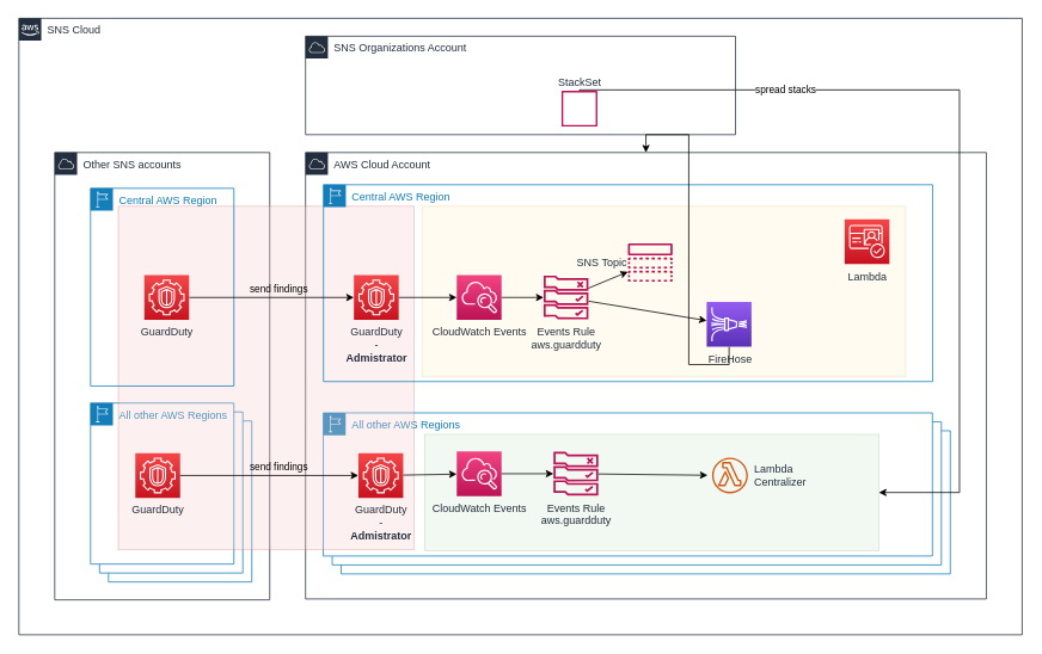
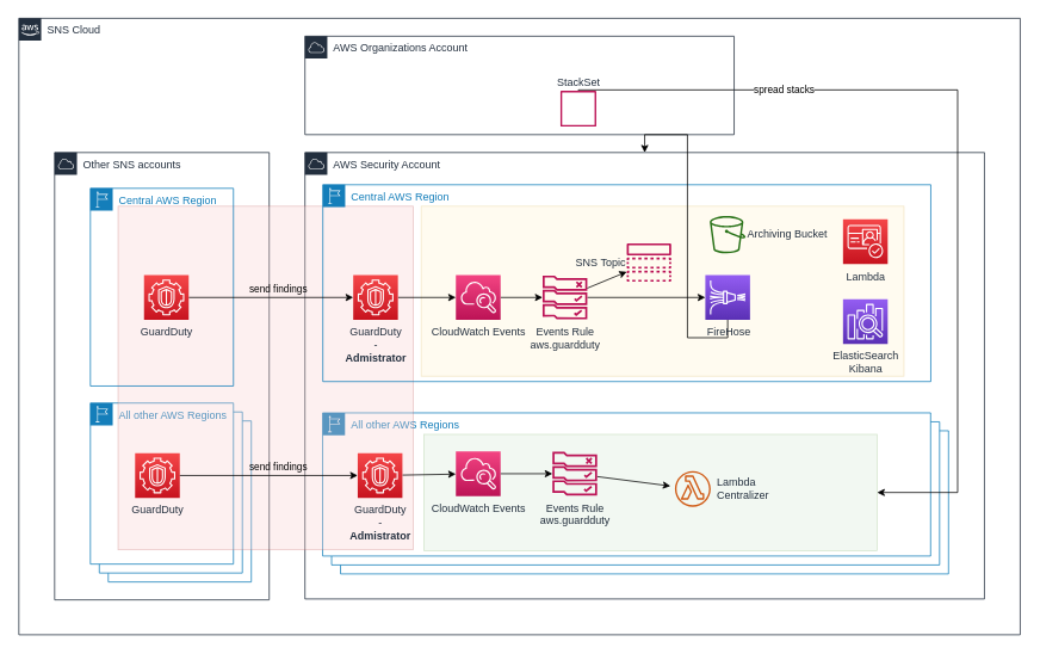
  <mxCell id="0" />
  <mxCell id="1" parent="0" />
  <mxCell id="2" value="SNS Cloud" style="points=[[0,0],[0.25,0],[0.5,0],[0.75,0],[1,0],[1,0.25],[1,0.5],[1,0.75],[1,1],[0.75,1],[0.5,1],[0.25,1],[0,1],[0,0.75],[0,0.5],[0,0.25]];outlineConnect=0;gradientColor=none;html=1;whiteSpace=wrap;fontSize=12;fontStyle=0;shape=mxgraph.aws4.group;grIcon=mxgraph.aws4.group_aws_cloud_alt;strokeColor=#232F3E;fillColor=none;verticalAlign=top;align=left;spacingLeft=30;fontColor=#232F3E;dashed=0;" parent="1" vertex="1"><mxGeometry x="20" y="20" width="1120" height="689" as="geometry" /></mxCell>
  <mxCell id="3" value="All other AWS Regions" style="points=[[0,0],[0.25,0],[0.5,0],[0.75,0],[1,0],[1,0.25],[1,0.5],[1,0.75],[1,1],[0.75,1],[0.5,1],[0.25,1],[0,1],[0,0.75],[0,0.5],[0,0.25]];outlineConnect=0;gradientColor=none;html=1;whiteSpace=wrap;fontSize=12;fontStyle=0;shape=mxgraph.aws4.group;grIcon=mxgraph.aws4.group_region;strokeColor=#147EBA;fillColor=#ffffff;verticalAlign=top;align=left;spacingLeft=30;fontColor=#147EBA;dashed=0;" parent="1" vertex="1"><mxGeometry x="379.786" y="481" width="680" height="160" as="geometry" /></mxCell>
  <mxCell id="4" value="All other AWS Regions" style="points=[[0,0],[0.25,0],[0.5,0],[0.75,0],[1,0],[1,0.25],[1,0.5],[1,0.75],[1,1],[0.75,1],[0.5,1],[0.25,1],[0,1],[0,0.75],[0,0.5],[0,0.25]];outlineConnect=0;gradientColor=none;html=1;whiteSpace=wrap;fontSize=12;fontStyle=0;shape=mxgraph.aws4.group;grIcon=mxgraph.aws4.group_region;strokeColor=#147EBA;fillColor=#ffffff;verticalAlign=top;align=left;spacingLeft=30;fontColor=#147EBA;dashed=0;" parent="1" vertex="1"><mxGeometry x="369.786" y="471" width="680" height="160" as="geometry" /></mxCell>
  <mxCell id="5" value="All other AWS Regions" style="points=[[0,0],[0.25,0],[0.5,0],[0.75,0],[1,0],[1,0.25],[1,0.5],[1,0.75],[1,1],[0.75,1],[0.5,1],[0.25,1],[0,1],[0,0.75],[0,0.5],[0,0.25]];outlineConnect=0;gradientColor=none;html=1;whiteSpace=wrap;fontSize=12;fontStyle=0;shape=mxgraph.aws4.group;grIcon=mxgraph.aws4.group_region;strokeColor=#147EBA;fillColor=#ffffff;verticalAlign=top;align=left;spacingLeft=30;fontColor=#147EBA;dashed=0;" parent="1" vertex="1"><mxGeometry x="359.786" y="461" width="680" height="160" as="geometry" /></mxCell>
- <mxCell id="6" value="AWS Cloud Account" style="points=[[0,0],[0.25,0],[0.5,0],[0.75,0],[1,0],[1,0.25],[1,0.5],[1,0.75],[1,1],[0.75,1],[0.5,1],[0.25,1],[0,1],[0,0.75],[0,0.5],[0,0.25]];outlineConnect=0;gradientColor=none;html=1;whiteSpace=wrap;fontSize=12;fontStyle=0;shape=mxgraph.aws4.group;grIcon=mxgraph.aws4.group_aws_cloud;strokeColor=#232F3E;fillColor=none;verticalAlign=top;align=left;spacingLeft=30;fontColor=#232F3E;dashed=0;" parent="1" vertex="1"><mxGeometry x="340" y="170" width="760" height="499" as="geometry" /></mxCell>
+ <mxCell id="6" value="AWS Security Account" style="points=[[0,0],[0.25,0],[0.5,0],[0.75,0],[1,0],[1,0.25],[1,0.5],[1,0.75],[1,1],[0.75,1],[0.5,1],[0.25,1],[0,1],[0,0.75],[0,0.5],[0,0.25]];outlineConnect=0;gradientColor=none;html=1;whiteSpace=wrap;fontSize=12;fontStyle=0;shape=mxgraph.aws4.group;grIcon=mxgraph.aws4.group_aws_cloud;strokeColor=#232F3E;fillColor=none;verticalAlign=top;align=left;spacingLeft=30;fontColor=#232F3E;dashed=0;" parent="1" vertex="1"><mxGeometry x="340" y="170" width="760" height="499" as="geometry" /></mxCell>
  <mxCell id="7" value="spread stacks" style="edgeStyle=orthogonalEdgeStyle;rounded=0;orthogonalLoop=1;jettySize=auto;html=1;entryX=1;entryY=0.5;entryDx=0;entryDy=0;" parent="1" source="17" target="13" edge="1"><mxGeometry x="-0.522" relative="1" as="geometry"><mxPoint x="1194.786" y="344" as="targetPoint" /><Array as="points"><mxPoint x="1070" y="100" /><mxPoint x="1070" y="550" /></Array><mxPoint as="offset" /></mxGeometry></mxCell>
  <mxCell id="8" value="" style="points=[[0,0],[0.25,0],[0.5,0],[0.75,0],[1,0],[1,0.25],[1,0.5],[1,0.75],[1,1],[0.75,1],[0.5,1],[0.25,1],[0,1],[0,0.75],[0,0.5],[0,0.25]];outlineConnect=0;gradientColor=none;html=1;whiteSpace=wrap;fontSize=12;fontStyle=0;shape=mxgraph.aws4.group;grIcon=mxgraph.aws4.group_region;strokeColor=#147EBA;fillColor=#ffffff;verticalAlign=top;align=left;spacingLeft=30;fontColor=#147EBA;dashed=0;" parent="1" vertex="1"><mxGeometry x="120" y="470" width="160" height="180" as="geometry" /></mxCell>
  <mxCell id="9" value="" style="points=[[0,0],[0.25,0],[0.5,0],[0.75,0],[1,0],[1,0.25],[1,0.5],[1,0.75],[1,1],[0.75,1],[0.5,1],[0.25,1],[0,1],[0,0.75],[0,0.5],[0,0.25]];outlineConnect=0;gradientColor=none;html=1;whiteSpace=wrap;fontSize=12;fontStyle=0;shape=mxgraph.aws4.group;grIcon=mxgraph.aws4.group_region;strokeColor=#147EBA;fillColor=#ffffff;verticalAlign=top;align=left;spacingLeft=30;fontColor=#147EBA;dashed=0;" parent="1" vertex="1"><mxGeometry x="110" y="460" width="160" height="180" as="geometry" /></mxCell>
  <mxCell id="10" value="All other AWS Regions" style="points=[[0,0],[0.25,0],[0.5,0],[0.75,0],[1,0],[1,0.25],[1,0.5],[1,0.75],[1,1],[0.75,1],[0.5,1],[0.25,1],[0,1],[0,0.75],[0,0.5],[0,0.25]];outlineConnect=0;gradientColor=none;html=1;whiteSpace=wrap;fontSize=12;fontStyle=0;shape=mxgraph.aws4.group;grIcon=mxgraph.aws4.group_region;strokeColor=#147EBA;fillColor=#ffffff;verticalAlign=top;align=left;spacingLeft=30;fontColor=#147EBA;dashed=0;" parent="1" vertex="1"><mxGeometry x="100" y="450" width="160" height="180" as="geometry" /></mxCell>
  <mxCell id="11" value="Other SNS accounts" style="points=[[0,0],[0.25,0],[0.5,0],[0.75,0],[1,0],[1,0.25],[1,0.5],[1,0.75],[1,1],[0.75,1],[0.5,1],[0.25,1],[0,1],[0,0.75],[0,0.5],[0,0.25]];outlineConnect=0;gradientColor=none;html=1;whiteSpace=wrap;fontSize=12;fontStyle=0;shape=mxgraph.aws4.group;grIcon=mxgraph.aws4.group_aws_cloud;strokeColor=#232F3E;fillColor=none;verticalAlign=top;align=left;spacingLeft=30;fontColor=#232F3E;dashed=0;" parent="1" vertex="1"><mxGeometry x="60" y="170" width="240" height="500" as="geometry" /></mxCell>
  <mxCell id="12" value="" style="rounded=0;whiteSpace=wrap;html=1;fillColor=#f8cecc;opacity=30;strokeColor=#b85450;" parent="1" vertex="1"><mxGeometry x="131" y="230" width="330" height="384" as="geometry" /></mxCell>
  <mxCell id="13" value="" style="rounded=0;whiteSpace=wrap;html=1;strokeColor=#82b366;fillColor=#d5e8d4;opacity=30;" parent="1" vertex="1"><mxGeometry x="473" y="485" width="507" height="130" as="geometry" /></mxCell>
  <mxCell id="14" value="" style="rounded=0;whiteSpace=wrap;html=1;strokeColor=#d6b656;fillColor=#fff2cc;opacity=30;" parent="1" vertex="1"><mxGeometry x="470" y="230" width="540" height="190" as="geometry" /></mxCell>
  <mxCell id="15" value="Central AWS Region" style="points=[[0,0],[0.25,0],[0.5,0],[0.75,0],[1,0],[1,0.25],[1,0.5],[1,0.75],[1,1],[0.75,1],[0.5,1],[0.25,1],[0,1],[0,0.75],[0,0.5],[0,0.25]];outlineConnect=0;gradientColor=none;html=1;whiteSpace=wrap;fontSize=12;fontStyle=0;shape=mxgraph.aws4.group;grIcon=mxgraph.aws4.group_region;strokeColor=#147EBA;fillColor=none;verticalAlign=top;align=left;spacingLeft=30;fontColor=#147EBA;dashed=0;" parent="1" vertex="1"><mxGeometry x="360" y="206" width="680" height="220" as="geometry" /></mxCell>
- <mxCell id="16" value="SNS Organizations Account" style="points=[[0,0],[0.25,0],[0.5,0],[0.75,0],[1,0],[1,0.25],[1,0.5],[1,0.75],[1,1],[0.75,1],[0.5,1],[0.25,1],[0,1],[0,0.75],[0,0.5],[0,0.25]];outlineConnect=0;gradientColor=none;html=1;whiteSpace=wrap;fontSize=12;fontStyle=0;shape=mxgraph.aws4.group;grIcon=mxgraph.aws4.group_aws_cloud;strokeColor=#232F3E;fillColor=none;verticalAlign=top;align=left;spacingLeft=30;fontColor=#232F3E;dashed=0;" parent="1" vertex="1"><mxGeometry x="340" y="40" width="480" height="110" as="geometry" /></mxCell>
+ <mxCell id="16" value="AWS Organizations Account" style="points=[[0,0],[0.25,0],[0.5,0],[0.75,0],[1,0],[1,0.25],[1,0.5],[1,0.75],[1,1],[0.75,1],[0.5,1],[0.25,1],[0,1],[0,0.75],[0,0.5],[0,0.25]];outlineConnect=0;gradientColor=none;html=1;whiteSpace=wrap;fontSize=12;fontStyle=0;shape=mxgraph.aws4.group;grIcon=mxgraph.aws4.group_aws_cloud;strokeColor=#232F3E;fillColor=none;verticalAlign=top;align=left;spacingLeft=30;fontColor=#232F3E;dashed=0;" parent="1" vertex="1"><mxGeometry x="340" y="40" width="480" height="110" as="geometry" /></mxCell>
  <mxCell id="17" value="StackSet" style="outlineConnect=0;fontColor=#232F3E;gradientColor=none;fillColor=#BC1356;strokeColor=none;dashed=0;verticalLabelPosition=top;verticalAlign=bottom;align=center;html=1;fontSize=12;fontStyle=0;aspect=fixed;pointerEvents=1;shape=mxgraph.aws4.stack2;labelPosition=center;" parent="1" vertex="1"><mxGeometry x="625.786" y="101" width="40" height="40" as="geometry" /></mxCell>
- <mxCell id="18" value="Lambda&lt;br&gt;Centralizer" style="strokeColor=#D05C17;points=[[0,0],[0.25,0],[0.5,0],[0.75,0],[1,0],[1,0.25],[1,0.5],[1,0.75],[1,1],[0.75,1],[0.5,1],[0.25,1],[0,1],[0,0.75],[0,0.5],[0,0.25]];outlineConnect=0;fontColor=#232F3E;gradientColor=none;fillColor=none;dashed=0;verticalLabelPosition=middle;verticalAlign=middle;align=left;html=1;fontSize=12;fontStyle=0;aspect=fixed;shape=mxgraph.aws4.resourceIcon;resIcon=mxgraph.aws4.lambda_function;labelPosition=right;" parent="1" vertex="1"><mxGeometry x="788.786" y="506" width="50" height="50" as="geometry" /></mxCell>
+ <mxCell id="18" value="Lambda&lt;br&gt;Centralizer" style="strokeColor=#D05C17;points=[[0,0],[0.25,0],[0.5,0],[0.75,0],[1,0],[1,0.25],[1,0.5],[1,0.75],[1,1],[0.75,1],[0.5,1],[0.25,1],[0,1],[0,0.75],[0,0.5],[0,0.25]];outlineConnect=0;fontColor=#232F3E;gradientColor=none;fillColor=none;dashed=0;verticalLabelPosition=middle;verticalAlign=middle;align=left;html=1;fontSize=12;fontStyle=0;aspect=fixed;shape=mxgraph.aws4.resourceIcon;resIcon=mxgraph.aws4.lambda_function;labelPosition=right;" parent="1" vertex="1"><mxGeometry x="748.786" y="521" width="50" height="50" as="geometry" /></mxCell>
  <mxCell id="19" style="edgeStyle=orthogonalEdgeStyle;rounded=0;orthogonalLoop=1;jettySize=auto;html=1;" parent="1" source="20" target="6" edge="1"><mxGeometry relative="1" as="geometry" /></mxCell>
- <mxCell id="20" value="FireHose" style="outlineConnect=0;fontColor=#232F3E;gradientColor=#945DF2;gradientDirection=north;fillColor=#5A30B5;strokeColor=#ffffff;dashed=0;verticalLabelPosition=bottom;verticalAlign=top;align=left;html=1;fontSize=12;fontStyle=0;aspect=fixed;shape=mxgraph.aws4.resourceIcon;resIcon=mxgraph.aws4.kinesis_data_firehose;labelPosition=center;" parent="1" vertex="1"><mxGeometry x="787.786" y="337" width="50" height="50" as="geometry" /></mxCell>
+ <mxCell id="20" value="FireHose" style="outlineConnect=0;fontColor=#232F3E;gradientColor=#945DF2;gradientDirection=north;fillColor=#5A30B5;strokeColor=#ffffff;dashed=0;verticalLabelPosition=bottom;verticalAlign=top;align=left;html=1;fontSize=12;fontStyle=0;aspect=fixed;shape=mxgraph.aws4.resourceIcon;resIcon=mxgraph.aws4.kinesis_data_firehose;labelPosition=center;" parent="1" vertex="1"><mxGeometry x="787.786" y="307" width="50" height="50" as="geometry" /></mxCell>
+ <mxCell id="21" value="Archiving Bucket" style="outlineConnect=0;fontColor=#232F3E;gradientColor=none;fillColor=#277116;strokeColor=none;dashed=0;verticalLabelPosition=middle;verticalAlign=middle;align=left;html=1;fontSize=12;fontStyle=0;aspect=fixed;pointerEvents=1;shape=mxgraph.aws4.bucket;labelPosition=right;" parent="1" vertex="1"><mxGeometry x="792.786" y="241" width="40" height="41.6" as="geometry" /></mxCell>
+ <mxCell id="22" value="ElasticSearch&lt;br&gt;Kibana" style="outlineConnect=0;fontColor=#232F3E;gradientColor=#945DF2;gradientDirection=north;fillColor=#5A30B5;strokeColor=#ffffff;dashed=0;verticalLabelPosition=bottom;verticalAlign=top;align=center;html=1;fontSize=12;fontStyle=0;aspect=fixed;shape=mxgraph.aws4.resourceIcon;resIcon=mxgraph.aws4.elasticsearch_service;" parent="1" vertex="1"><mxGeometry x="941.786" y="334" width="50" height="50" as="geometry" /></mxCell>
  <mxCell id="23" value="Lambda" style="outlineConnect=0;fontColor=#232F3E;gradientColor=#F54749;gradientDirection=north;fillColor=#C7131F;strokeColor=#ffffff;dashed=0;verticalLabelPosition=bottom;verticalAlign=top;align=center;html=1;fontSize=12;fontStyle=0;aspect=fixed;shape=mxgraph.aws4.resourceIcon;resIcon=mxgraph.aws4.cognito;" parent="1" vertex="1"><mxGeometry x="941.786" y="244.5" width="50" height="50" as="geometry" /></mxCell>
  <mxCell id="24" style="edgeStyle=orthogonalEdgeStyle;rounded=0;orthogonalLoop=1;jettySize=auto;html=1;" parent="1" source="27" target="26" edge="1"><mxGeometry relative="1" as="geometry"><mxPoint x="559.773" y="529" as="sourcePoint" /></mxGeometry></mxCell>
  <mxCell id="25" style="edgeStyle=none;rounded=0;orthogonalLoop=1;jettySize=auto;html=1;" parent="1" source="26" target="18" edge="1"><mxGeometry relative="1" as="geometry"><mxPoint x="706.878" y="530.067" as="targetPoint" /></mxGeometry></mxCell>
  <mxCell id="26" value="Events Rule&lt;br&gt;aws.guardduty" style="outlineConnect=0;fontColor=#232F3E;gradientColor=none;fillColor=#BC1356;strokeColor=none;dashed=0;verticalLabelPosition=bottom;verticalAlign=top;align=center;html=1;fontSize=12;fontStyle=0;pointerEvents=1;shape=mxgraph.aws4.rule_2;" parent="1" vertex="1"><mxGeometry x="616.786" y="504" width="50" height="50" as="geometry" /></mxCell>
  <mxCell id="27" value="CloudWatch Events" style="outlineConnect=0;fontColor=#232F3E;gradientColor=#F34482;gradientDirection=north;fillColor=#BC1356;strokeColor=#ffffff;dashed=0;verticalLabelPosition=bottom;verticalAlign=top;align=center;html=1;fontSize=12;fontStyle=0;aspect=fixed;shape=mxgraph.aws4.resourceIcon;resIcon=mxgraph.aws4.cloudwatch;" parent="1" vertex="1"><mxGeometry x="508.786" y="504" width="50" height="50" as="geometry" /></mxCell>
  <mxCell id="28" value="Central AWS Region" style="points=[[0,0],[0.25,0],[0.5,0],[0.75,0],[1,0],[1,0.25],[1,0.5],[1,0.75],[1,1],[0.75,1],[0.5,1],[0.25,1],[0,1],[0,0.75],[0,0.5],[0,0.25]];outlineConnect=0;gradientColor=none;html=1;whiteSpace=wrap;fontSize=12;fontStyle=0;shape=mxgraph.aws4.group;grIcon=mxgraph.aws4.group_region;strokeColor=#147EBA;fillColor=none;verticalAlign=top;align=left;spacingLeft=30;fontColor=#147EBA;dashed=0;" parent="1" vertex="1"><mxGeometry x="100" y="210" width="160" height="221" as="geometry" /></mxCell>
  <mxCell id="29" value="send findings" style="edgeStyle=none;rounded=0;orthogonalLoop=1;jettySize=auto;html=1;labelBackgroundColor=none;labelPosition=center;verticalLabelPosition=top;align=center;verticalAlign=bottom;" parent="1" source="30" target="32" edge="1"><mxGeometry x="0.087" relative="1" as="geometry"><mxPoint as="offset" /></mxGeometry></mxCell>
  <mxCell id="30" value="GuardDuty" style="outlineConnect=0;fontColor=#232F3E;gradientColor=#F54749;gradientDirection=north;fillColor=#C7131F;strokeColor=#ffffff;dashed=0;verticalLabelPosition=bottom;verticalAlign=top;align=center;html=1;fontSize=12;fontStyle=0;aspect=fixed;shape=mxgraph.aws4.resourceIcon;resIcon=mxgraph.aws4.guardduty;" parent="1" vertex="1"><mxGeometry x="160" y="307" width="50" height="50" as="geometry" /></mxCell>
  <mxCell id="31" style="edgeStyle=none;rounded=0;orthogonalLoop=1;jettySize=auto;html=1;" parent="1" source="32" target="35" edge="1"><mxGeometry relative="1" as="geometry" /></mxCell>
  <mxCell id="32" value="GuardDuty&lt;br&gt;-&lt;br&gt;&lt;b&gt;Admistrator&lt;/b&gt;" style="outlineConnect=0;fontColor=#232F3E;gradientColor=#F54749;gradientDirection=north;fillColor=#C7131F;strokeColor=#ffffff;dashed=0;verticalLabelPosition=bottom;verticalAlign=top;align=center;html=1;fontSize=12;fontStyle=0;aspect=fixed;shape=mxgraph.aws4.resourceIcon;resIcon=mxgraph.aws4.guardduty;" parent="1" vertex="1"><mxGeometry x="394" y="307" width="50" height="50" as="geometry" /></mxCell>
  <mxCell id="33" value="GuardDuty" style="outlineConnect=0;fontColor=#232F3E;gradientColor=#F54749;gradientDirection=north;fillColor=#C7131F;strokeColor=#ffffff;dashed=0;verticalLabelPosition=bottom;verticalAlign=top;align=center;html=1;fontSize=12;fontStyle=0;aspect=fixed;shape=mxgraph.aws4.resourceIcon;resIcon=mxgraph.aws4.guardduty;" parent="1" vertex="1"><mxGeometry x="150" y="506" width="50" height="50" as="geometry" /></mxCell>
  <mxCell id="34" style="edgeStyle=none;rounded=0;orthogonalLoop=1;jettySize=auto;html=1;" parent="1" source="35" target="37" edge="1"><mxGeometry relative="1" as="geometry" /></mxCell>
  <mxCell id="35" value="CloudWatch Events" style="outlineConnect=0;fontColor=#232F3E;gradientColor=#F34482;gradientDirection=north;fillColor=#BC1356;strokeColor=#ffffff;dashed=0;verticalLabelPosition=bottom;verticalAlign=top;align=center;html=1;fontSize=12;fontStyle=0;aspect=fixed;shape=mxgraph.aws4.resourceIcon;resIcon=mxgraph.aws4.cloudwatch;" parent="1" vertex="1"><mxGeometry x="508.786" y="307" width="50" height="50" as="geometry" /></mxCell>
  <mxCell id="36" style="edgeStyle=none;rounded=0;orthogonalLoop=1;jettySize=auto;html=1;" parent="1" source="37" target="20" edge="1"><mxGeometry relative="1" as="geometry" /></mxCell>
  <mxCell id="37" value="Events Rule&lt;br&gt;aws.guardduty" style="outlineConnect=0;fontColor=#232F3E;gradientColor=none;fillColor=#BC1356;strokeColor=none;dashed=0;verticalLabelPosition=bottom;verticalAlign=top;align=center;html=1;fontSize=12;fontStyle=0;pointerEvents=1;shape=mxgraph.aws4.rule_2;" parent="1" vertex="1"><mxGeometry x="605.786" y="307" width="50" height="50" as="geometry" /></mxCell>
  <mxCell id="38" style="edgeStyle=none;rounded=0;orthogonalLoop=1;jettySize=auto;html=1;" parent="1" source="39" target="27" edge="1"><mxGeometry relative="1" as="geometry" /></mxCell>
  <mxCell id="39" value="GuardDuty&lt;br&gt;-&lt;br&gt;&lt;b&gt;Admistrator&lt;br&gt;&lt;/b&gt;" style="outlineConnect=0;fontColor=#232F3E;gradientColor=#F54749;gradientDirection=north;fillColor=#C7131F;strokeColor=#ffffff;dashed=0;verticalLabelPosition=bottom;verticalAlign=top;align=center;html=1;fontSize=12;fontStyle=0;aspect=fixed;shape=mxgraph.aws4.resourceIcon;resIcon=mxgraph.aws4.guardduty;" parent="1" vertex="1"><mxGeometry x="399" y="506" width="50" height="50" as="geometry" /></mxCell>
  <mxCell id="40" value="send findings" style="edgeStyle=none;rounded=0;orthogonalLoop=1;jettySize=auto;html=1;labelBackgroundColor=none;labelPosition=center;verticalLabelPosition=top;align=center;verticalAlign=bottom;" parent="1" source="33" target="39" edge="1"><mxGeometry x="0.105" relative="1" as="geometry"><mxPoint x="220" y="308" as="sourcePoint" /><mxPoint x="410" y="308" as="targetPoint" /><mxPoint as="offset" /></mxGeometry></mxCell>
  <mxCell id="41" value="SNS Topic" style="outlineConnect=0;fontColor=#232F3E;gradientColor=none;fillColor=#BC1356;strokeColor=none;dashed=0;verticalLabelPosition=middle;verticalAlign=middle;align=right;html=1;fontSize=12;fontStyle=0;aspect=fixed;pointerEvents=1;shape=mxgraph.aws4.topic;labelPosition=left;" parent="1" vertex="1"><mxGeometry x="699.786" y="271.5" width="50" height="42.95" as="geometry" /></mxCell>
  <mxCell id="42" style="edgeStyle=none;rounded=0;orthogonalLoop=1;jettySize=auto;html=1;" parent="1" source="37" target="41" edge="1"><mxGeometry relative="1" as="geometry"><mxPoint x="660.786" y="332" as="sourcePoint" /><mxPoint x="787.786" y="332" as="targetPoint" /></mxGeometry></mxCell>
